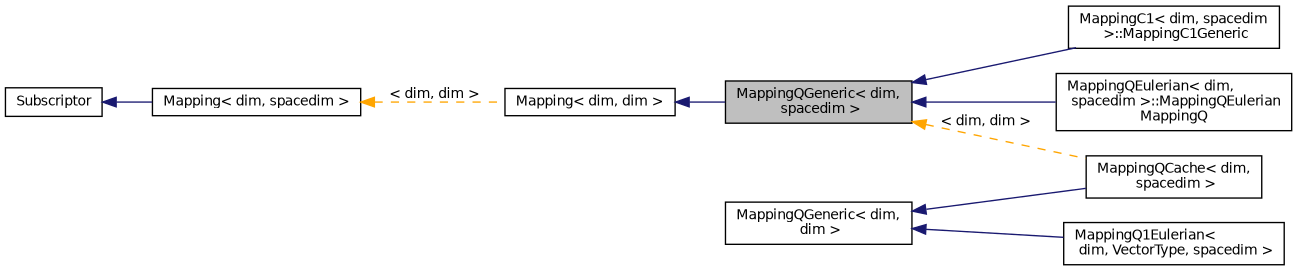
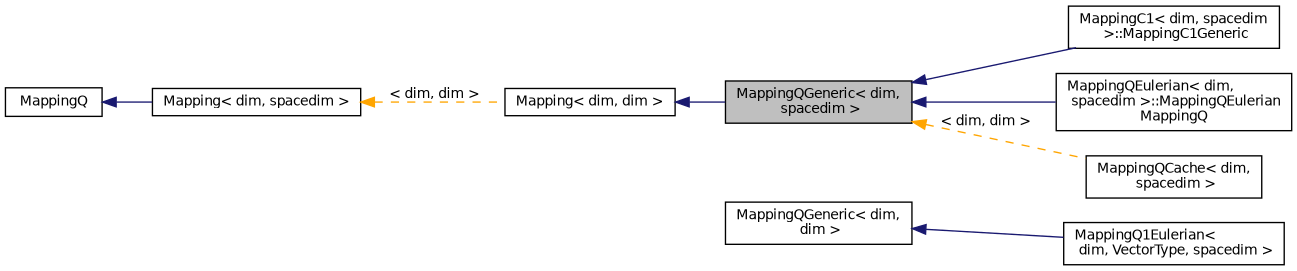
  digraph {
    rankdir=LR
    node [color=black fillcolor=white fontname=Helvetica fontsize=10 shape=record style=filled]
    edge [color=midnightblue dir=back fontname=Helvetica fontsize=10 labelfontname=Helvetica labelfontsize=10 style=solid]
    n1 [fillcolor=grey75 fontcolor=black height=0.2 label="MappingQGeneric\< dim,\l spacedim \>" width=0.4]
    n2 [height=0.2 label="MappingC1\< dim, spacedim\l \>::MappingC1Generic" width=0.4]
    n3 [height=0.2 label="MappingQEulerian\< dim,\l spacedim \>::MappingQEulerian\lMappingQ" width=0.4]
    n4 [height=0.2 label="MappingQCache\< dim,\l spacedim \>" width=0.4]
    n5 [height=0.2 label="MappingQGeneric\< dim,\l dim \>" width=0.4]
    n6 [height=0.2 label="MappingQ1Eulerian\<\l dim, VectorType, spacedim \>" width=0.4]
    n7 [height=0.2 label="Mapping\< dim, dim \>" width=0.4]
-   n8 [height=0.2 label=Subscriptor width=0.4]
+   n8 [height=0.2 label=MappingQ width=0.4]
    n9 [height=0.2 label="Mapping\< dim, spacedim \>" width=0.4]
    n1 -> n2
    n1 -> n3
    n1 -> n4 [color=orange label=" \< dim, dim \>" style=dashed]
-   n5 -> n4
    n5 -> n6
    n7 -> n1
    n8 -> n9
    n9 -> n7 [color=orange label=" \< dim, dim \>" style=dashed]
  }
